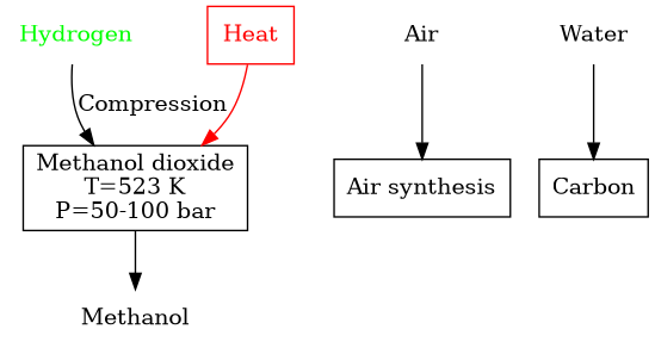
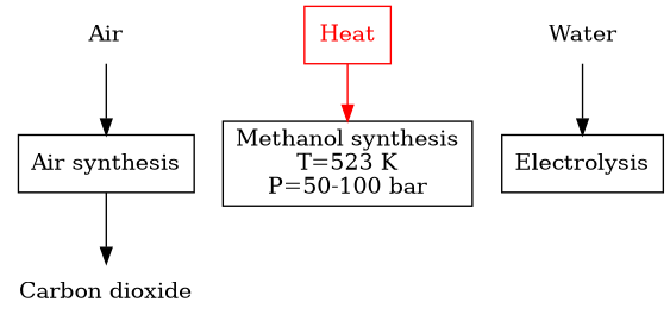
  digraph {
    rankdir=TB
    node [shape=none]
-   n2 [label="Methanol dioxide\nT=523 K\nP=50-100 bar" shape=rectangle]
-   Methanol
-   n4 [fontcolor=green label=Hydrogen]
+   n1 [label="Carbon dioxide"]
+   n2 [label="Methanol synthesis\nT=523 K\nP=50-100 bar" shape=rectangle]
    n5 [label="Air synthesis" shape=rectangle]
    Air
-   Electrolysis [shape=rectangle label=Carbon]
+   Electrolysis [shape=rectangle]
    Water
    Heat [color=red fontcolor=red shape=rectangle]
-   n2 -> Methanol
-   n4 -> n2 [label=Compression]
+   n5 -> n1
    Air -> n5
    Water -> Electrolysis
    Heat -> n2 [color=red]
  }
